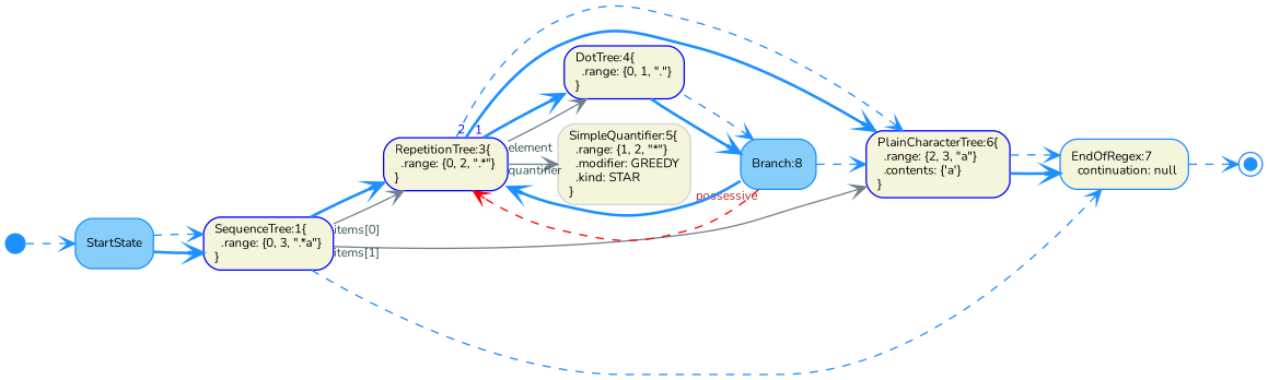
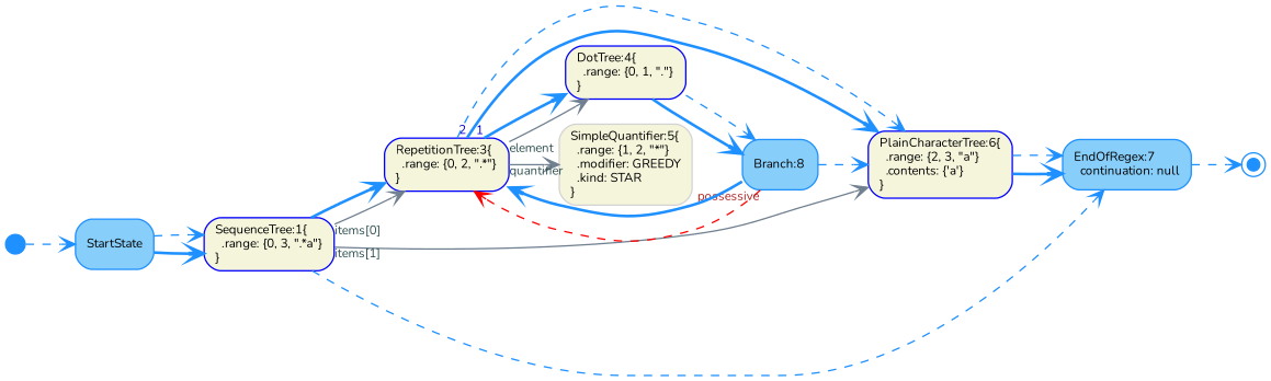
  digraph {
    fontname=Nunito
    fontsize=11
    rankdir=LR
    node [color=DodgerBlue fillcolor=Beige fixedsize=false fontname=Nunito fontsize=9 shape=box style="rounded,filled"]
    edge [arrowhead=vee arrowtail=none color=DodgerBlue dir=both fontcolor=MediumBlue fontname=Nunito fontsize=9 style=dashed]
    n1 [color=Blue label="SequenceTree:1\{\l  .range: \{0, 3, \".*a\"\}\l\}\l" width=0.75]
    n2 [color=Blue label="RepetitionTree:3\{\l  .range: \{0, 2, \".*\"\}\l\}\l" width=0.75]
    n3 [color=Blue label="PlainCharacterTree:6\{\l  .range: \{2, 3, \"a\"\}\l  .contents: \{'a'\}\l\}\l" width=0.75]
-   n4 [label="EndOfRegex:7\l  continuation: null\l" width=0.75]
+   n4 [fillcolor=LightSkyBlue label="EndOfRegex:7\l  continuation: null\l" width=0.75]
    n5 [color=Blue label="DotTree:4\{\l  .range: \{0, 1, \".\"\}\l\}\l" width=0.75]
    n6 [color=LightGray label="SimpleQuantifier:5\{\l  .range: \{1, 2, \"*\"\}\l  .modifier: GREEDY\l  .kind: STAR\l\}\l" width=0.75]
    n7 [fillcolor=LightSkyBlue label="Branch:8\l" width=0.75]
    n8 [fillcolor=DodgerBlue fixedsize=true label="\l" shape=doublecircle width=0.12]
    n9 [fillcolor=LightSkyBlue label="StartState\l" width=0.75]
    n10 [fillcolor=DodgerBlue fixedsize=true label="\l" shape=circle width=0.20]
    n1 -> n2 [color=SlateGray fontcolor=DarkSlateGray style=solid taillabel="items[0]"]
    n1 -> n2 [style=bold]
    n1 -> n3 [color=SlateGray fontcolor=DarkSlateGray style=solid taillabel="items[1]"]
    n1 -> n4
    n2 -> n3 [style=bold taillabel=2]
    n2 -> n3
    n2 -> n5 [color=SlateGray fontcolor=DarkSlateGray style=solid taillabel=element]
    n2 -> n5 [style=bold taillabel=1]
    n2 -> n6 [color=SlateGray fontcolor=DarkSlateGray style=solid taillabel=quantifier]
    n3 -> n4 [style=bold]
    n3 -> n4
    n4 -> n8
    n5 -> n7 [style=bold]
    n5 -> n7
    n7 -> n2 [color=Red fontcolor=Firebrick taillabel=possessive]
    n7 -> n2 [style=bold]
    n7 -> n3
    n9 -> n1 [style=bold]
    n9 -> n1
    n10 -> n9
  }
